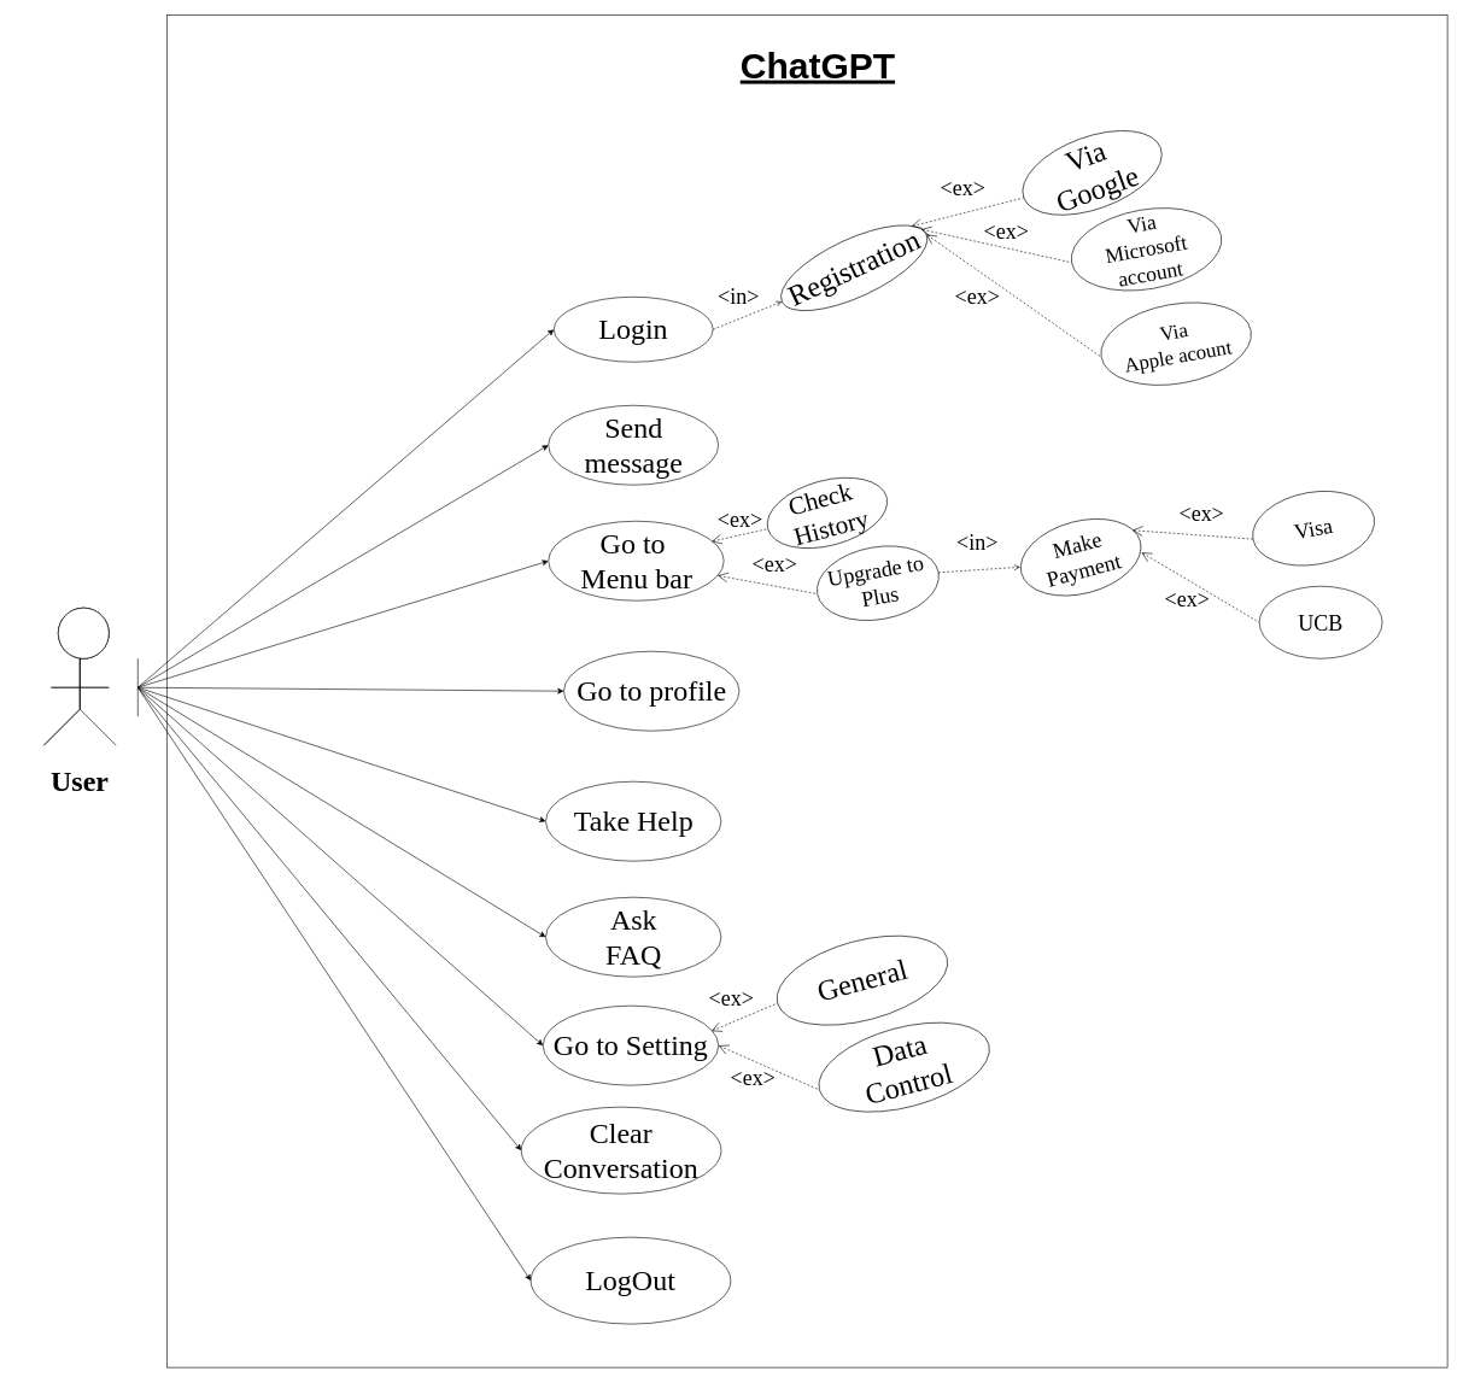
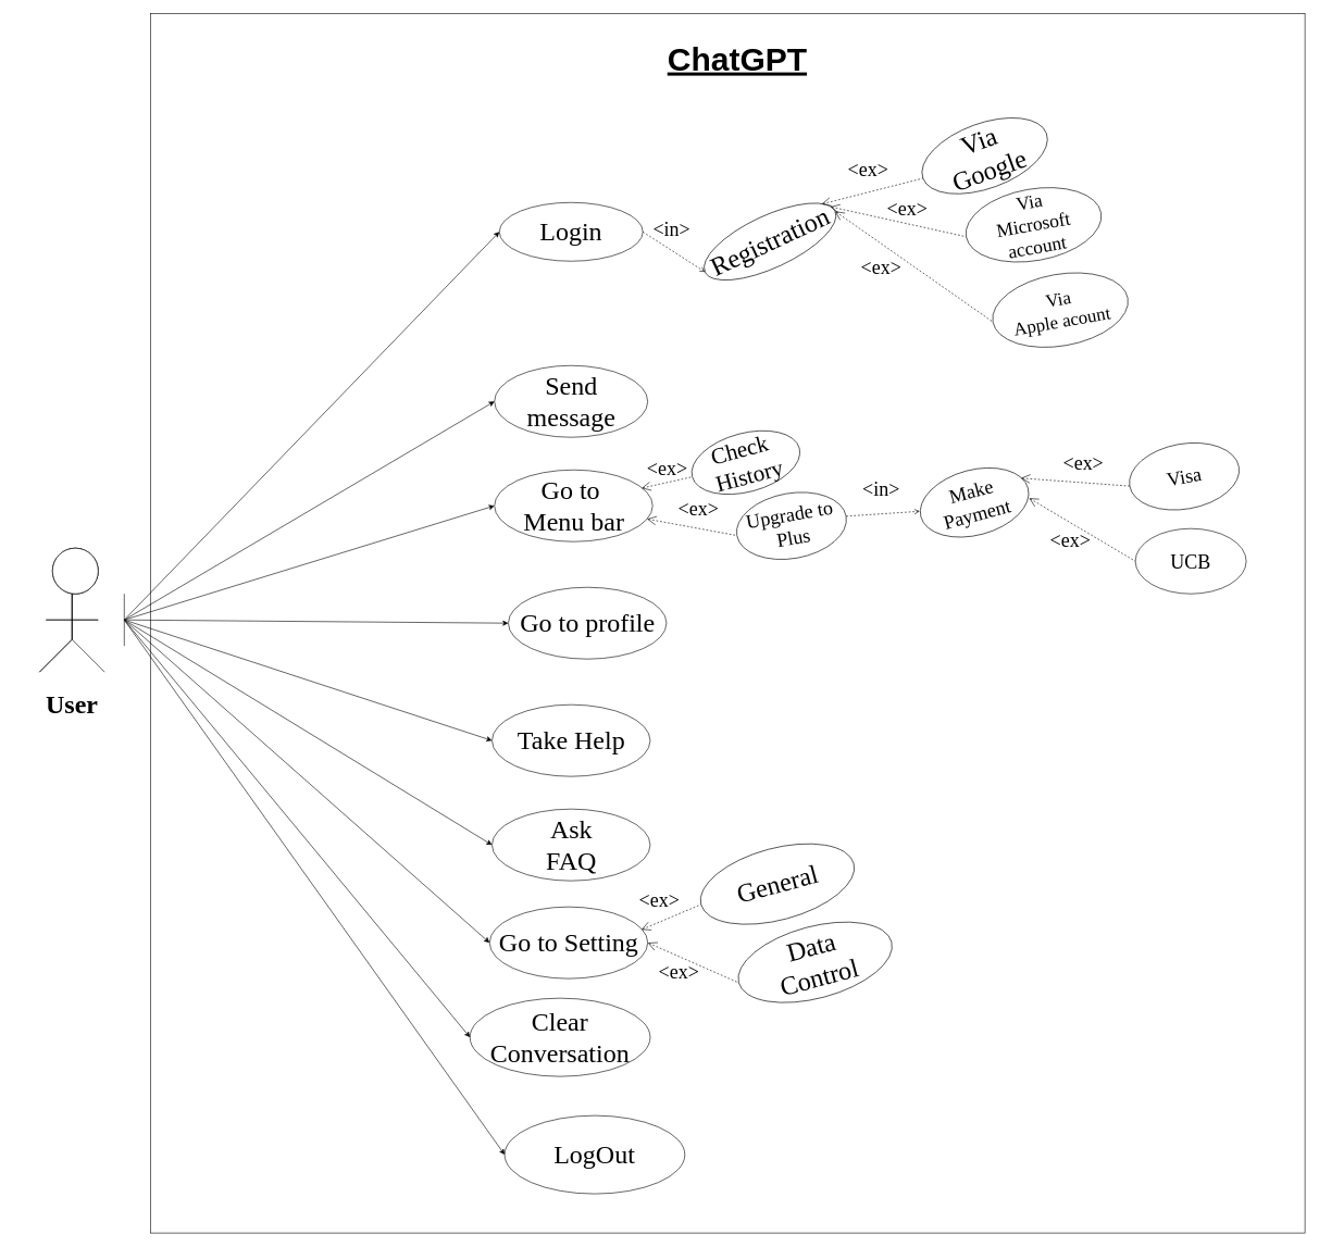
  <mxCell id="0" />
  <mxCell id="1" parent="0" />
  <mxCell id="2" value="" style="shape=rect;html=1;verticalAlign=top;fontStyle=1;align=center;whiteSpace=wrap;" vertex="1" parent="1"><mxGeometry x="230" y="20" width="1770" height="1870" as="geometry" /></mxCell>
  <mxCell id="3" value="" style="ellipse;whiteSpace=wrap;html=1;aspect=fixed;" vertex="1" parent="1"><mxGeometry x="80" y="840" width="70" height="70" as="geometry" /></mxCell>
  <mxCell id="4" value="" style="endArrow=none;html=1;rounded=0;" edge="1" parent="1"><mxGeometry width="50" height="50" relative="1" as="geometry"><mxPoint x="110" y="980" as="sourcePoint" /><mxPoint x="110" y="910" as="targetPoint" /></mxGeometry></mxCell>
  <mxCell id="5" value="" style="endArrow=none;html=1;rounded=0;" edge="1" parent="1"><mxGeometry width="50" height="50" relative="1" as="geometry"><mxPoint x="60" y="1030" as="sourcePoint" /><mxPoint x="110" y="980" as="targetPoint" /></mxGeometry></mxCell>
  <mxCell id="6" value="" style="endArrow=none;html=1;rounded=0;" edge="1" parent="1"><mxGeometry width="50" height="50" relative="1" as="geometry"><mxPoint x="160" y="1030" as="sourcePoint" /><mxPoint x="110" y="980" as="targetPoint" /></mxGeometry></mxCell>
  <mxCell id="7" value="" style="endArrow=none;html=1;rounded=0;" edge="1" parent="1"><mxGeometry width="50" height="50" relative="1" as="geometry"><mxPoint x="70" y="950" as="sourcePoint" /><mxPoint x="150" y="950" as="targetPoint" /></mxGeometry></mxCell>
  <mxCell id="8" value="&lt;font face=&quot;Times New Roman&quot; style=&quot;font-size: 40px;&quot;&gt;&lt;b&gt;User&lt;/b&gt;&lt;/font&gt;" style="text;html=1;strokeColor=none;fillColor=none;align=center;verticalAlign=middle;whiteSpace=wrap;rounded=0;" vertex="1" parent="1"><mxGeometry x="20" y="1040" width="180" height="80" as="geometry" /></mxCell>
  <mxCell id="9" value="&lt;font style=&quot;font-size: 50px;&quot;&gt;&lt;u&gt;&lt;b&gt;ChatGPT&lt;/b&gt;&lt;/u&gt;&lt;/font&gt;" style="text;html=1;strokeColor=none;fillColor=none;align=center;verticalAlign=middle;whiteSpace=wrap;rounded=0;" vertex="1" parent="1"><mxGeometry x="980" y="50" width="300" height="80" as="geometry" /></mxCell>
- <mxCell id="10" value="&lt;font face=&quot;Times New Roman&quot; style=&quot;font-size: 40px;&quot;&gt;Login&lt;/font&gt;" style="ellipse;whiteSpace=wrap;html=1;" vertex="1" parent="1"><mxGeometry x="765" y="410" width="220" height="90" as="geometry" /></mxCell>
+ <mxCell id="10" value="&lt;font face=&quot;Times New Roman&quot; style=&quot;font-size: 40px;&quot;&gt;Login&lt;/font&gt;" style="ellipse;whiteSpace=wrap;html=1;" vertex="1" parent="1"><mxGeometry x="765" y="310" width="220" height="90" as="geometry" /></mxCell>
  <mxCell id="11" value="&lt;font style=&quot;font-size: 40px;&quot; face=&quot;Times New Roman&quot;&gt;Registration&lt;/font&gt;" style="ellipse;whiteSpace=wrap;html=1;rotation=-25;" vertex="1" parent="1"><mxGeometry x="1070" y="330" width="220" height="80" as="geometry" /></mxCell>
  <mxCell id="12" value="&lt;font face=&quot;Times New Roman&quot; style=&quot;font-size: 40px;&quot;&gt;Via&lt;br&gt;Google&lt;/font&gt;" style="ellipse;whiteSpace=wrap;html=1;rotation=-20;" vertex="1" parent="1"><mxGeometry x="1408.34" y="188.56" width="201.46" height="99.81" as="geometry" /></mxCell>
  <mxCell id="13" value="&lt;font face=&quot;Times New Roman&quot; style=&quot;font-size: 29px;&quot;&gt;Via&lt;br&gt;Microsoft account&lt;/font&gt;" style="ellipse;whiteSpace=wrap;html=1;rotation=-10;" vertex="1" parent="1"><mxGeometry x="1479.07" y="289.33" width="210" height="109.81" as="geometry" /></mxCell>
  <mxCell id="14" value="&lt;font face=&quot;Times New Roman&quot; style=&quot;font-size: 28px;&quot;&gt;Via&lt;br&gt;Apple acount&lt;/font&gt;" style="ellipse;whiteSpace=wrap;html=1;rotation=-10;" vertex="1" parent="1"><mxGeometry x="1520" y="420" width="210" height="109.81" as="geometry" /></mxCell>
  <mxCell id="15" value="&lt;font face=&quot;Times New Roman&quot; style=&quot;font-size: 40px;&quot;&gt;Send&lt;br&gt;message&lt;br&gt;&lt;/font&gt;" style="ellipse;whiteSpace=wrap;html=1;" vertex="1" parent="1"><mxGeometry x="757.5" y="560" width="235" height="110" as="geometry" /></mxCell>
  <mxCell id="16" value="&lt;font face=&quot;Times New Roman&quot; style=&quot;font-size: 40px;&quot;&gt;Go to&amp;nbsp;&lt;br&gt;Menu bar&lt;br&gt;&lt;/font&gt;" style="ellipse;whiteSpace=wrap;html=1;" vertex="1" parent="1"><mxGeometry x="757.5" y="720" width="242.5" height="110" as="geometry" /></mxCell>
  <mxCell id="17" value="&lt;font face=&quot;Times New Roman&quot; style=&quot;font-size: 35px;&quot;&gt;Check&amp;nbsp;&lt;br&gt;History&lt;/font&gt;" style="ellipse;whiteSpace=wrap;html=1;rotation=-15;" vertex="1" parent="1"><mxGeometry x="1057.85" y="663.7" width="170" height="90" as="geometry" /></mxCell>
  <mxCell id="18" value="&lt;font style=&quot;font-size: 30px;&quot; face=&quot;Times New Roman&quot;&gt;Upgrade to&lt;br&gt;Plus&lt;/font&gt;" style="ellipse;whiteSpace=wrap;html=1;rotation=-10;" vertex="1" parent="1"><mxGeometry x="1127.88" y="755.81" width="170" height="100" as="geometry" /></mxCell>
  <mxCell id="19" value="&lt;font style=&quot;font-size: 30px;&quot; face=&quot;Times New Roman&quot;&gt;&lt;span style=&quot;font-size: 30px;&quot;&gt;Make&lt;br&gt;&lt;/span&gt;Payment&lt;/font&gt;" style="ellipse;whiteSpace=wrap;html=1;rotation=-15;" vertex="1" parent="1"><mxGeometry x="1408.34" y="720" width="170" height="100" as="geometry" /></mxCell>
  <mxCell id="20" value="&lt;font face=&quot;Times New Roman&quot;&gt;&lt;span style=&quot;font-size: 30px;&quot;&gt;Visa&lt;/span&gt;&lt;/font&gt;" style="ellipse;whiteSpace=wrap;html=1;rotation=-10;" vertex="1" parent="1"><mxGeometry x="1730" y="680" width="170" height="100" as="geometry" /></mxCell>
  <mxCell id="21" value="&lt;font face=&quot;Times New Roman&quot;&gt;&lt;span style=&quot;font-size: 30px;&quot;&gt;UCB&lt;/span&gt;&lt;/font&gt;" style="ellipse;whiteSpace=wrap;html=1;rotation=0;" vertex="1" parent="1"><mxGeometry x="1740" y="810" width="170" height="100" as="geometry" /></mxCell>
  <mxCell id="22" value="&lt;font face=&quot;Times New Roman&quot; style=&quot;font-size: 40px;&quot;&gt;Go to profile&lt;br&gt;&lt;/font&gt;" style="ellipse;whiteSpace=wrap;html=1;" vertex="1" parent="1"><mxGeometry x="778.75" y="900" width="242.5" height="110" as="geometry" /></mxCell>
  <mxCell id="23" value="&lt;font face=&quot;Times New Roman&quot; style=&quot;font-size: 40px;&quot;&gt;Take Help&lt;br&gt;&lt;/font&gt;" style="ellipse;whiteSpace=wrap;html=1;" vertex="1" parent="1"><mxGeometry x="753.75" y="1080" width="242.5" height="110" as="geometry" /></mxCell>
  <mxCell id="24" value="&lt;font face=&quot;Times New Roman&quot; style=&quot;font-size: 40px;&quot;&gt;Ask&lt;br&gt;FAQ&lt;br&gt;&lt;/font&gt;" style="ellipse;whiteSpace=wrap;html=1;" vertex="1" parent="1"><mxGeometry x="753.75" y="1240" width="242.5" height="110" as="geometry" /></mxCell>
  <mxCell id="25" value="&lt;font face=&quot;Times New Roman&quot; style=&quot;font-size: 40px;&quot;&gt;Go to Setting&lt;br&gt;&lt;/font&gt;" style="ellipse;whiteSpace=wrap;html=1;" vertex="1" parent="1"><mxGeometry x="750" y="1390" width="242.5" height="110" as="geometry" /></mxCell>
  <mxCell id="26" value="&lt;font face=&quot;Times New Roman&quot; style=&quot;font-size: 40px;&quot;&gt;Clear&lt;br&gt;Conversation&lt;br&gt;&lt;/font&gt;" style="ellipse;whiteSpace=wrap;html=1;" vertex="1" parent="1"><mxGeometry x="720" y="1530" width="276.25" height="120" as="geometry" /></mxCell>
- <mxCell id="27" value="&lt;font face=&quot;Times New Roman&quot; style=&quot;font-size: 40px;&quot;&gt;LogOut&lt;br&gt;&lt;/font&gt;" style="ellipse;whiteSpace=wrap;html=1;" vertex="1" parent="1"><mxGeometry x="733.13" y="1710" width="276.25" height="120" as="geometry" /></mxCell>
+ <mxCell id="27" value="&lt;font face=&quot;Times New Roman&quot; style=&quot;font-size: 40px;&quot;&gt;LogOut&lt;br&gt;&lt;/font&gt;" style="ellipse;whiteSpace=wrap;html=1;" vertex="1" parent="1"><mxGeometry x="773.13" y="1710" width="276.25" height="120" as="geometry" /></mxCell>
  <mxCell id="28" value="&lt;font face=&quot;Times New Roman&quot; style=&quot;font-size: 40px;&quot;&gt;General&lt;br&gt;&lt;/font&gt;" style="ellipse;whiteSpace=wrap;html=1;rotation=-15;" vertex="1" parent="1"><mxGeometry x="1070" y="1300" width="242.5" height="110" as="geometry" /></mxCell>
  <mxCell id="29" value="&lt;font face=&quot;Times New Roman&quot; style=&quot;font-size: 40px;&quot;&gt;Data&lt;br&gt;Control&lt;br&gt;&lt;/font&gt;" style="ellipse;whiteSpace=wrap;html=1;rotation=-15;" vertex="1" parent="1"><mxGeometry x="1127.88" y="1420" width="242.5" height="110" as="geometry" /></mxCell>
  <mxCell id="30" value="" style="endArrow=none;html=1;rounded=0;" edge="1" parent="1"><mxGeometry width="50" height="50" relative="1" as="geometry"><mxPoint x="190" y="990" as="sourcePoint" /><mxPoint x="190" y="910" as="targetPoint" /></mxGeometry></mxCell>
  <mxCell id="31" value="" style="endArrow=classic;html=1;rounded=0;entryX=0;entryY=0.5;entryDx=0;entryDy=0;" edge="1" parent="1" target="10"><mxGeometry width="50" height="50" relative="1" as="geometry"><mxPoint x="190" y="950" as="sourcePoint" /><mxPoint x="470" y="810" as="targetPoint" /></mxGeometry></mxCell>
  <mxCell id="32" value="" style="endArrow=classic;html=1;rounded=0;entryX=0;entryY=0.5;entryDx=0;entryDy=0;" edge="1" parent="1" target="15"><mxGeometry width="50" height="50" relative="1" as="geometry"><mxPoint x="190" y="950" as="sourcePoint" /><mxPoint x="775" y="465" as="targetPoint" /></mxGeometry></mxCell>
  <mxCell id="33" value="" style="endArrow=classic;html=1;rounded=0;entryX=0;entryY=0.5;entryDx=0;entryDy=0;" edge="1" parent="1" target="16"><mxGeometry width="50" height="50" relative="1" as="geometry"><mxPoint x="190" y="950" as="sourcePoint" /><mxPoint x="785" y="475" as="targetPoint" /></mxGeometry></mxCell>
  <mxCell id="34" value="" style="endArrow=classic;html=1;rounded=0;entryX=0;entryY=0.5;entryDx=0;entryDy=0;" edge="1" parent="1" target="22"><mxGeometry width="50" height="50" relative="1" as="geometry"><mxPoint x="190" y="950" as="sourcePoint" /><mxPoint x="768" y="785" as="targetPoint" /></mxGeometry></mxCell>
  <mxCell id="35" value="" style="endArrow=classic;html=1;rounded=0;entryX=0;entryY=0.5;entryDx=0;entryDy=0;" edge="1" parent="1" target="23"><mxGeometry width="50" height="50" relative="1" as="geometry"><mxPoint x="190" y="950" as="sourcePoint" /><mxPoint x="778" y="795" as="targetPoint" /></mxGeometry></mxCell>
  <mxCell id="36" value="" style="endArrow=classic;html=1;rounded=0;entryX=0;entryY=0.5;entryDx=0;entryDy=0;" edge="1" parent="1" target="24"><mxGeometry width="50" height="50" relative="1" as="geometry"><mxPoint x="190" y="950" as="sourcePoint" /><mxPoint x="788" y="805" as="targetPoint" /></mxGeometry></mxCell>
  <mxCell id="37" value="" style="endArrow=classic;html=1;rounded=0;entryX=0;entryY=0.5;entryDx=0;entryDy=0;" edge="1" parent="1" target="25"><mxGeometry width="50" height="50" relative="1" as="geometry"><mxPoint x="190" y="950" as="sourcePoint" /><mxPoint x="798" y="815" as="targetPoint" /></mxGeometry></mxCell>
  <mxCell id="38" value="" style="endArrow=classic;html=1;rounded=0;entryX=0;entryY=0.5;entryDx=0;entryDy=0;" edge="1" parent="1" target="26"><mxGeometry width="50" height="50" relative="1" as="geometry"><mxPoint x="190" y="950" as="sourcePoint" /><mxPoint x="808" y="825" as="targetPoint" /></mxGeometry></mxCell>
  <mxCell id="39" value="" style="endArrow=classic;html=1;rounded=0;entryX=0;entryY=0.5;entryDx=0;entryDy=0;" edge="1" parent="1" target="27"><mxGeometry width="50" height="50" relative="1" as="geometry"><mxPoint x="190" y="950" as="sourcePoint" /><mxPoint x="818" y="835" as="targetPoint" /></mxGeometry></mxCell>
  <mxCell id="40" value="" style="ellipse;whiteSpace=wrap;html=1;aspect=fixed;" vertex="1" parent="1"><mxGeometry x="80" y="840" width="70" height="70" as="geometry" /></mxCell>
  <mxCell id="41" value="" style="endArrow=none;html=1;rounded=0;" edge="1" parent="1"><mxGeometry width="50" height="50" relative="1" as="geometry"><mxPoint x="110" y="980" as="sourcePoint" /><mxPoint x="110" y="910" as="targetPoint" /></mxGeometry></mxCell>
  <mxCell id="42" value="" style="ellipse;whiteSpace=wrap;html=1;aspect=fixed;" vertex="1" parent="1"><mxGeometry x="80" y="840" width="70" height="70" as="geometry" /></mxCell>
  <mxCell id="43" value="" style="endArrow=none;html=1;rounded=0;" edge="1" parent="1"><mxGeometry width="50" height="50" relative="1" as="geometry"><mxPoint x="110" y="980" as="sourcePoint" /><mxPoint x="110" y="910" as="targetPoint" /></mxGeometry></mxCell>
  <mxCell id="44" value="" style="endArrow=none;html=1;rounded=0;" edge="1" parent="1"><mxGeometry width="50" height="50" relative="1" as="geometry"><mxPoint x="70" y="950" as="sourcePoint" /><mxPoint x="150" y="950" as="targetPoint" /></mxGeometry></mxCell>
  <mxCell id="45" value="" style="endArrow=none;html=1;rounded=0;" edge="1" parent="1"><mxGeometry width="50" height="50" relative="1" as="geometry"><mxPoint x="60" y="1030" as="sourcePoint" /><mxPoint x="110" y="980" as="targetPoint" /></mxGeometry></mxCell>
  <mxCell id="46" value="&lt;font face=&quot;Times New Roman&quot; style=&quot;font-size: 30px;&quot;&gt;&amp;lt;in&amp;gt;&lt;/font&gt;" style="edgeStyle=none;html=1;endArrow=open;verticalAlign=bottom;dashed=1;labelBackgroundColor=none;rounded=0;exitX=1;exitY=0.5;exitDx=0;exitDy=0;entryX=0;entryY=0.5;entryDx=0;entryDy=0;" edge="1" parent="1" source="10" target="11"><mxGeometry x="-0.19" y="10" width="160" relative="1" as="geometry"><mxPoint x="985" y="520" as="sourcePoint" /><mxPoint x="1145" y="520" as="targetPoint" /><mxPoint as="offset" /></mxGeometry></mxCell>
  <mxCell id="47" value="&lt;font face=&quot;Times New Roman&quot; style=&quot;font-size: 30px;&quot;&gt;&amp;lt;ex&amp;gt;&lt;/font&gt;" style="edgeStyle=none;html=1;startArrow=open;endArrow=none;startSize=12;verticalAlign=bottom;dashed=1;labelBackgroundColor=none;rounded=0;entryX=0;entryY=0.5;entryDx=0;entryDy=0;exitX=1;exitY=0.5;exitDx=0;exitDy=0;" edge="1" parent="1" source="11" target="14"><mxGeometry x="-0.197" y="-47" width="160" relative="1" as="geometry"><mxPoint x="1260" as="sourcePoint" y="350" /><mxPoint x="1420" as="targetPoint" y="350" /><mxPoint as="offset" /></mxGeometry></mxCell>
  <mxCell id="48" value="&lt;font face=&quot;Times New Roman&quot; style=&quot;font-size: 30px;&quot;&gt;&amp;lt;ex&amp;gt;&lt;/font&gt;" style="edgeStyle=none;html=1;startArrow=open;endArrow=none;startSize=12;verticalAlign=bottom;dashed=1;labelBackgroundColor=none;rounded=0;entryX=0;entryY=0.5;entryDx=0;entryDy=0;exitX=0.984;exitY=0.383;exitDx=0;exitDy=0;exitPerimeter=0;" edge="1" parent="1" source="11" target="13"><mxGeometry x="0.126" y="2" width="160" relative="1" as="geometry"><mxPoint x="1260" as="sourcePoint" y="350" /><mxPoint x="1420" as="targetPoint" y="350" /><mxPoint as="offset" /></mxGeometry></mxCell>
  <mxCell id="49" value="&lt;font face=&quot;Times New Roman&quot; style=&quot;font-size: 30px;&quot;&gt;&amp;lt;ex&amp;gt;&lt;/font&gt;" style="edgeStyle=none;html=1;startArrow=open;endArrow=none;startSize=12;verticalAlign=bottom;dashed=1;labelBackgroundColor=none;rounded=0;entryX=0;entryY=0.5;entryDx=0;entryDy=0;exitX=0.937;exitY=0.266;exitDx=0;exitDy=0;exitPerimeter=0;" edge="1" parent="1" source="11" target="12"><mxGeometry x="-0.043" y="14" width="160" relative="1" as="geometry"><mxPoint x="1260" as="sourcePoint" y="350" /><mxPoint x="1420" as="targetPoint" y="350" /><mxPoint as="offset" /></mxGeometry></mxCell>
  <mxCell id="50" value="&lt;font face=&quot;Times New Roman&quot; style=&quot;font-size: 30px;&quot;&gt;&amp;lt;ex&amp;gt;&lt;/font&gt;" style="edgeStyle=none;html=1;startArrow=open;endArrow=none;startSize=12;verticalAlign=bottom;dashed=1;labelBackgroundColor=none;rounded=0;exitX=0.93;exitY=0.255;exitDx=0;exitDy=0;exitPerimeter=0;entryX=0;entryY=0.5;entryDx=0;entryDy=0;" edge="1" parent="1" source="16" target="17"><mxGeometry width="160" relative="1" as="geometry"><mxPoint x="1210" y="790" as="sourcePoint" /><mxPoint x="1370" y="790" as="targetPoint" /></mxGeometry></mxCell>
  <mxCell id="51" value="&lt;font style=&quot;font-size: 30px;&quot; face=&quot;Times New Roman&quot;&gt;&amp;lt;ex&amp;gt;&lt;/font&gt;" style="edgeStyle=none;html=1;startArrow=open;endArrow=none;startSize=12;verticalAlign=bottom;dashed=1;labelBackgroundColor=none;rounded=0;entryX=0;entryY=0.5;entryDx=0;entryDy=0;" edge="1" parent="1" source="16" target="18"><mxGeometry x="0.116" y="10" width="160" relative="1" as="geometry"><mxPoint x="1210" y="790" as="sourcePoint" /><mxPoint x="1370" y="790" as="targetPoint" /><mxPoint as="offset" /></mxGeometry></mxCell>
  <mxCell id="52" value="&lt;font face=&quot;Times New Roman&quot; style=&quot;font-size: 30px;&quot;&gt;&amp;lt;in&amp;gt;&lt;/font&gt;" style="edgeStyle=none;html=1;endArrow=open;verticalAlign=bottom;dashed=1;labelBackgroundColor=none;rounded=0;exitX=1;exitY=0.5;exitDx=0;exitDy=0;entryX=0.003;entryY=0.413;entryDx=0;entryDy=0;entryPerimeter=0;" edge="1" parent="1" source="18" target="19"><mxGeometry x="-0.033" y="17" width="160" relative="1" as="geometry"><mxPoint x="1410" y="790" as="sourcePoint" /><mxPoint x="1570" y="790" as="targetPoint" /><mxPoint as="offset" /></mxGeometry></mxCell>
  <mxCell id="53" value="&lt;font style=&quot;font-size: 30px;&quot; face=&quot;Times New Roman&quot;&gt;&amp;lt;ex&amp;gt;&lt;/font&gt;" style="edgeStyle=none;html=1;startArrow=open;endArrow=none;startSize=12;verticalAlign=bottom;dashed=1;labelBackgroundColor=none;rounded=0;exitX=0.962;exitY=0.324;exitDx=0;exitDy=0;exitPerimeter=0;entryX=0;entryY=0.5;entryDx=0;entryDy=0;" edge="1" parent="1" source="19" target="20"><mxGeometry x="0.136" y="10" width="160" relative="1" as="geometry"><mxPoint x="1600" y="790" as="sourcePoint" /><mxPoint x="1760" y="790" as="targetPoint" /><mxPoint as="offset" /></mxGeometry></mxCell>
  <mxCell id="54" value="&lt;font face=&quot;Times New Roman&quot; style=&quot;font-size: 30px;&quot;&gt;&amp;lt;ex&amp;gt;&lt;/font&gt;" style="edgeStyle=none;html=1;startArrow=open;endArrow=none;startSize=12;verticalAlign=bottom;dashed=1;labelBackgroundColor=none;rounded=0;exitX=0.986;exitY=0.652;exitDx=0;exitDy=0;exitPerimeter=0;entryX=0;entryY=0.5;entryDx=0;entryDy=0;" edge="1" parent="1" source="19" target="21"><mxGeometry x="0.038" y="-42" width="160" relative="1" as="geometry"><mxPoint x="1600" y="790" as="sourcePoint" /><mxPoint x="1760" y="790" as="targetPoint" /><mxPoint as="offset" /></mxGeometry></mxCell>
  <mxCell id="55" value="&lt;font style=&quot;font-size: 30px;&quot; face=&quot;Times New Roman&quot;&gt;&amp;lt;ex&amp;gt;&lt;/font&gt;" style="edgeStyle=none;html=1;startArrow=open;endArrow=none;startSize=12;verticalAlign=bottom;dashed=1;labelBackgroundColor=none;rounded=0;exitX=0.96;exitY=0.318;exitDx=0;exitDy=0;exitPerimeter=0;entryX=0;entryY=0.5;entryDx=0;entryDy=0;" edge="1" parent="1" source="25" target="28"><mxGeometry x="-0.298" y="12" width="160" relative="1" as="geometry"><mxPoint x="1000" y="1410" as="sourcePoint" /><mxPoint x="1160" y="1410" as="targetPoint" /><mxPoint as="offset" /></mxGeometry></mxCell>
  <mxCell id="56" value="&lt;font style=&quot;font-size: 30px;&quot; face=&quot;Times New Roman&quot;&gt;&amp;lt;ex&amp;gt;&lt;/font&gt;" style="edgeStyle=none;html=1;startArrow=open;endArrow=none;startSize=12;verticalAlign=bottom;dashed=1;labelBackgroundColor=none;rounded=0;exitX=1;exitY=0.5;exitDx=0;exitDy=0;entryX=0;entryY=0.5;entryDx=0;entryDy=0;" edge="1" parent="1" source="25" target="29"><mxGeometry x="-0.086" y="-40" width="160" relative="1" as="geometry"><mxPoint x="1000" y="1410" as="sourcePoint" /><mxPoint x="1160" y="1410" as="targetPoint" /><mxPoint as="offset" /></mxGeometry></mxCell>
